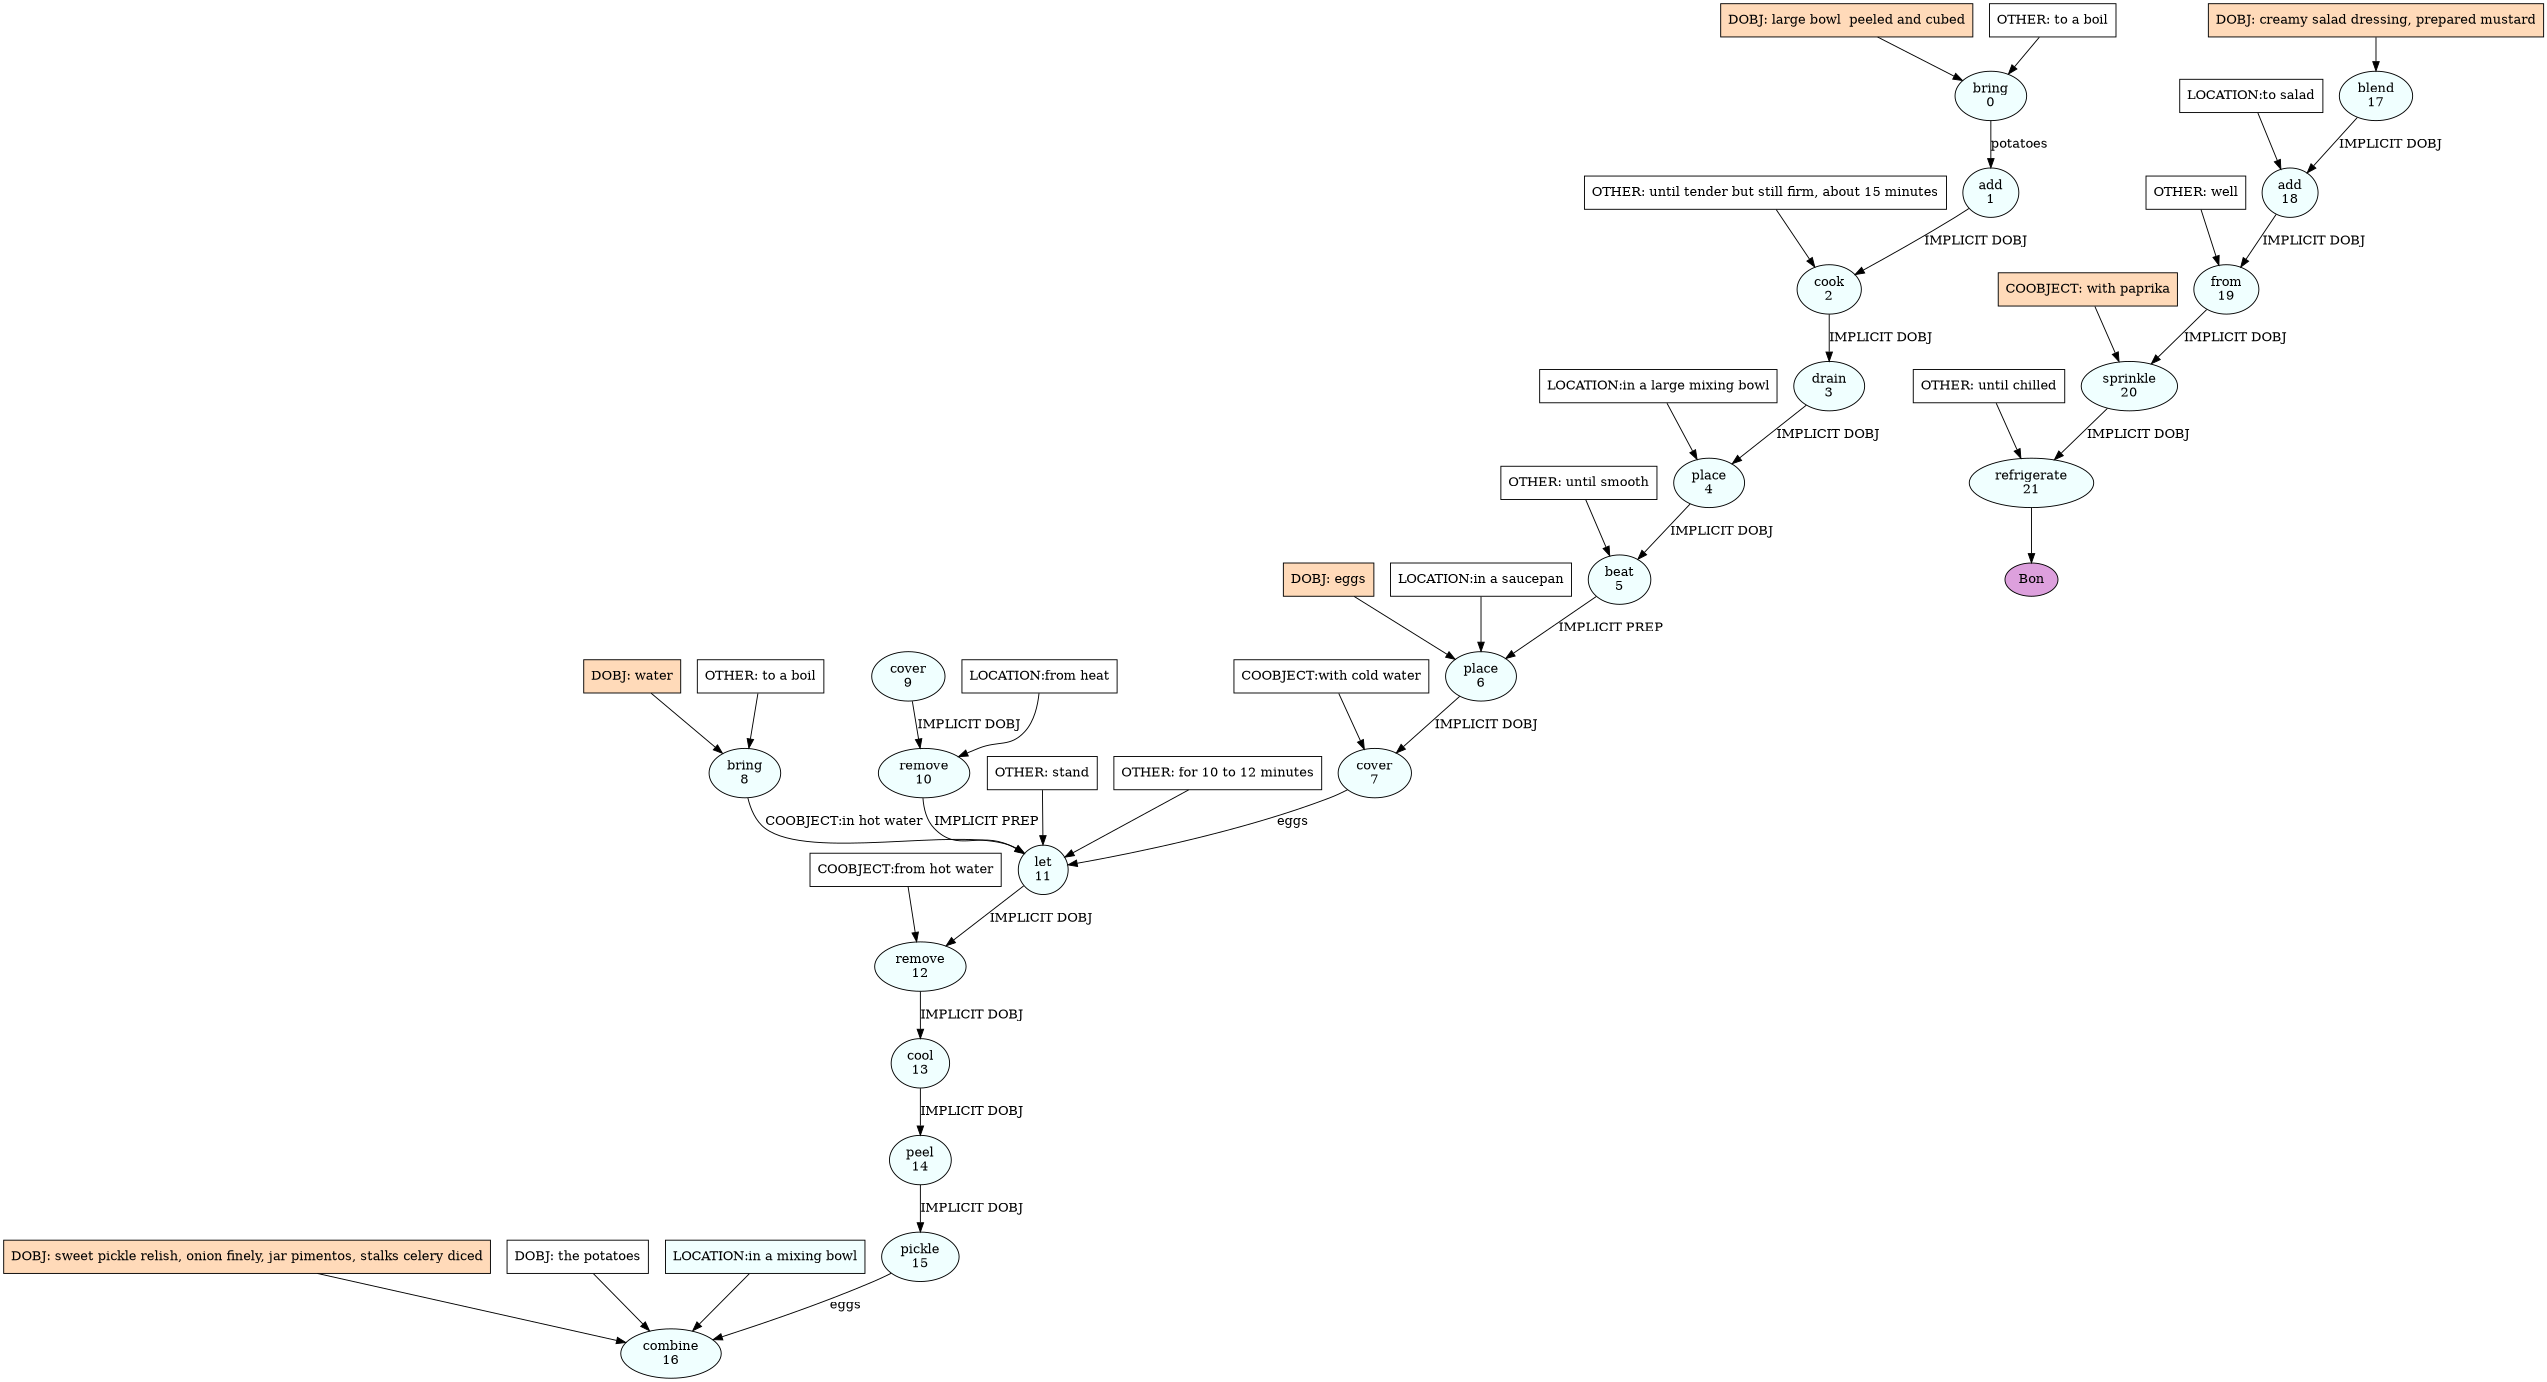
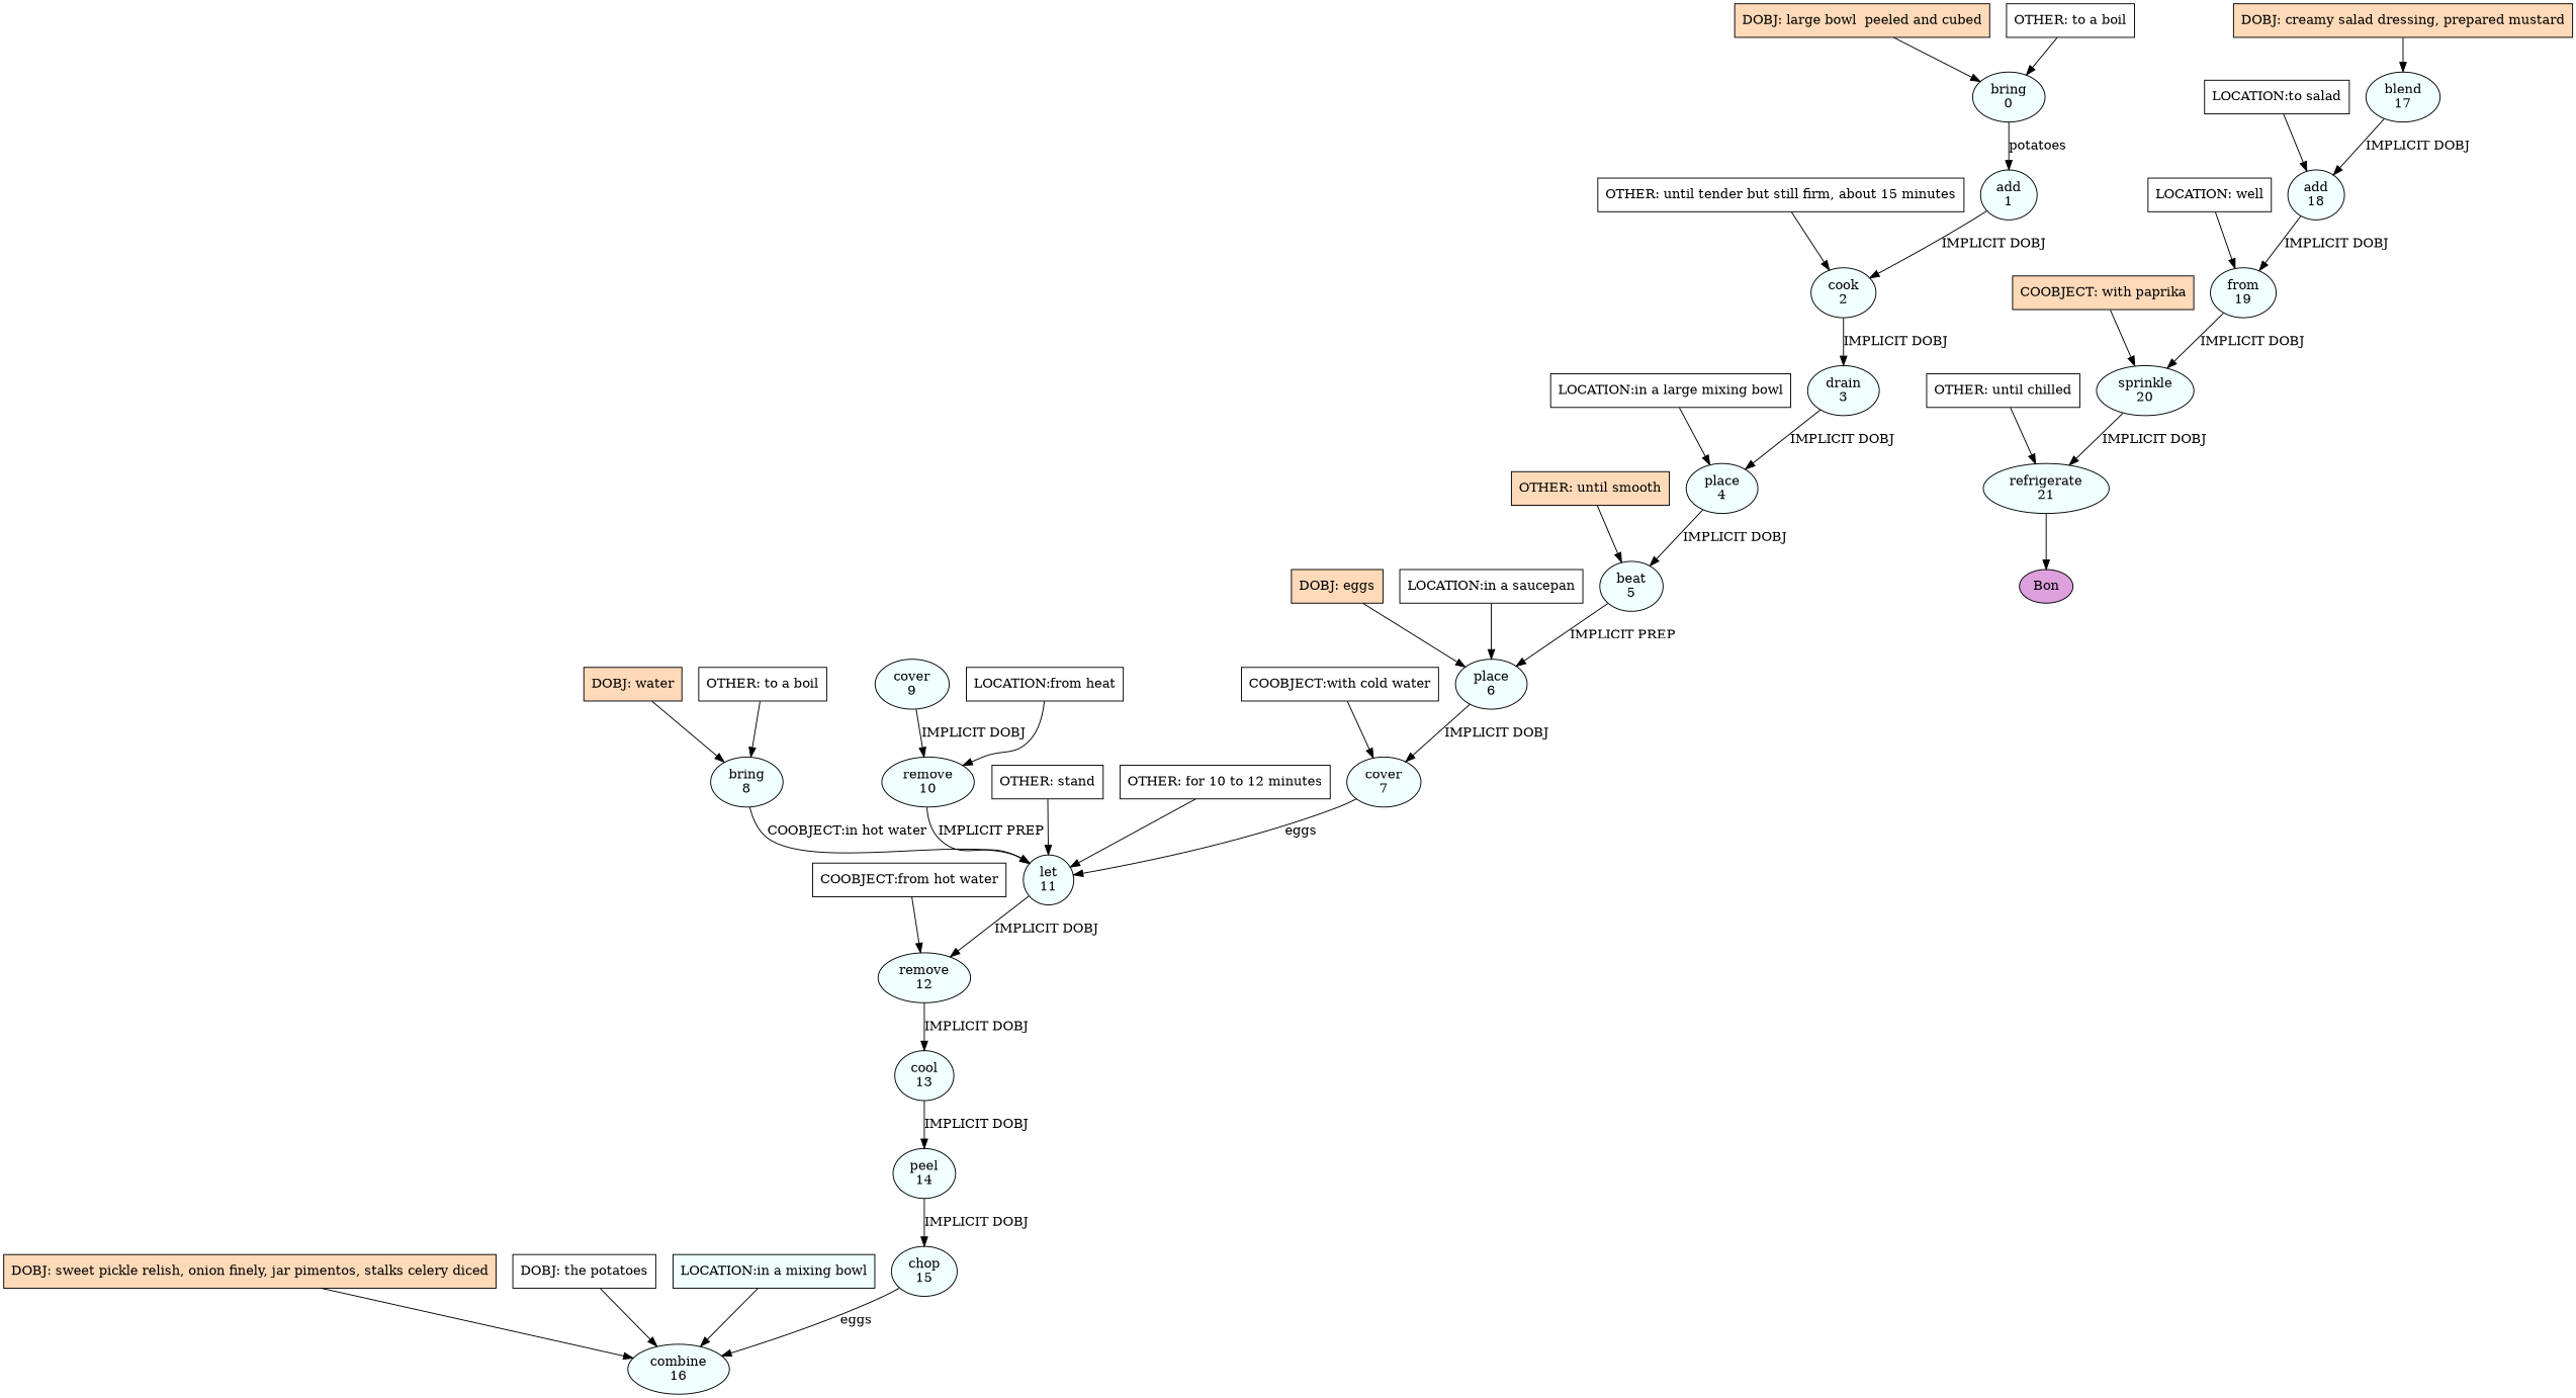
  digraph {
    node [fillcolor=azure shape=oval style=filled]
    n1 [label="bring\n0"]
    n2 [label="add\n1"]
    n3 [label="cook\n2"]
    n4 [label="drain\n3"]
    n5 [label="place\n4"]
    n6 [label="beat\n5"]
    n7 [label="place\n6"]
    n8 [label="cover\n7"]
    n9 [label="let\n11"]
    n10 [label="remove\n12"]
    n11 [label="bring\n8"]
    n12 [label="cover\n9"]
    n13 [label="remove\n10"]
    n14 [label="cool\n13"]
    n15 [label="peel\n14"]
-   n16 [label="pickle\n15"]
+   n16 [label="chop\n15"]
    n17 [label="combine\n16"]
    n18 [label="blend\n17"]
    n19 [label="add\n18"]
    n20 [label="from\n19"]
    n21 [label="sprinkle\n20"]
    n22 [label="refrigerate\n21"]
    n23 [fillcolor=plum label=Bon]
    n24 [fillcolor=peachpuff label="DOBJ: large bowl  peeled and cubed" shape=box]
    n25 [fillcolor=white label="OTHER: to a boil" shape=box]
    n26 [fillcolor=peachpuff label="DOBJ: water" shape=box]
    n27 [fillcolor=white label="OTHER: to a boil" shape=box]
    n28 [fillcolor=white label="OTHER: until tender but still firm, about 15 minutes" shape=box]
    n29 [fillcolor=white label="LOCATION:in a large mixing bowl" shape=box]
-   n30 [fillcolor=white label="OTHER: until smooth" shape=box]
+   n30 [fillcolor=peachpuff label="OTHER: until smooth" shape=box]
    n31 [fillcolor=peachpuff label="DOBJ: eggs" shape=box]
    n32 [fillcolor=white label="LOCATION:in a saucepan" shape=box]
    n33 [fillcolor=white label="COOBJECT:with cold water" shape=box]
    n34 [fillcolor=white label="LOCATION:from heat" shape=box]
    n35 [fillcolor=white label="OTHER: stand" shape=box]
    n36 [fillcolor=white label="OTHER: for 10 to 12 minutes" shape=box]
    n37 [fillcolor=white label="COOBJECT:from hot water" shape=box]
    n38 [fillcolor=peachpuff label="DOBJ: sweet pickle relish, onion finely, jar pimentos, stalks celery diced" shape=box]
    n39 [fillcolor=white label="DOBJ: the potatoes" shape=box]
    n40 [label="LOCATION:in a mixing bowl" shape=box]
    n41 [fillcolor=peachpuff label="DOBJ: creamy salad dressing, prepared mustard" shape=box]
    n42 [fillcolor=white label="LOCATION:to salad" shape=box]
-   n43 [fillcolor=white label="OTHER: well" shape=box]
+   n43 [fillcolor=white label="LOCATION: well" shape=box]
    n44 [fillcolor=peachpuff label="COOBJECT: with paprika" shape=box]
    n45 [fillcolor=white label="OTHER: until chilled" shape=box]
    n1 -> n2 [label=potatoes]
    n2 -> n3 [label="IMPLICIT DOBJ"]
    n3 -> n4 [label="IMPLICIT DOBJ"]
    n4 -> n5 [label="IMPLICIT DOBJ"]
    n5 -> n6 [label="IMPLICIT DOBJ"]
    n6 -> n7 [label="IMPLICIT PREP"]
    n7 -> n8 [label="IMPLICIT DOBJ"]
    n8 -> n9 [label=eggs]
    n9 -> n10 [label="IMPLICIT DOBJ"]
    n10 -> n14 [label="IMPLICIT DOBJ"]
    n11 -> n9 [label="COOBJECT:in hot water"]
    n12 -> n13 [label="IMPLICIT DOBJ"]
    n13 -> n9 [label="IMPLICIT PREP"]
    n14 -> n15 [label="IMPLICIT DOBJ"]
    n15 -> n16 [label="IMPLICIT DOBJ"]
    n16 -> n17 [label=eggs]
    n18 -> n19 [label="IMPLICIT DOBJ"]
    n19 -> n20 [label="IMPLICIT DOBJ"]
    n20 -> n21 [label="IMPLICIT DOBJ"]
    n21 -> n22 [label="IMPLICIT DOBJ"]
    n22 -> n23
    n24 -> n1
    n25 -> n1
    n26 -> n11
    n27 -> n11
    n28 -> n3
    n29 -> n5
    n30 -> n6
    n31 -> n7
    n32 -> n7
    n33 -> n8
    n34 -> n13
    n35 -> n9
    n36 -> n9
    n37 -> n10
    n38 -> n17
    n39 -> n17
    n40 -> n17
    n41 -> n18
    n42 -> n19
    n43 -> n20
    n44 -> n21
    n45 -> n22
  }
